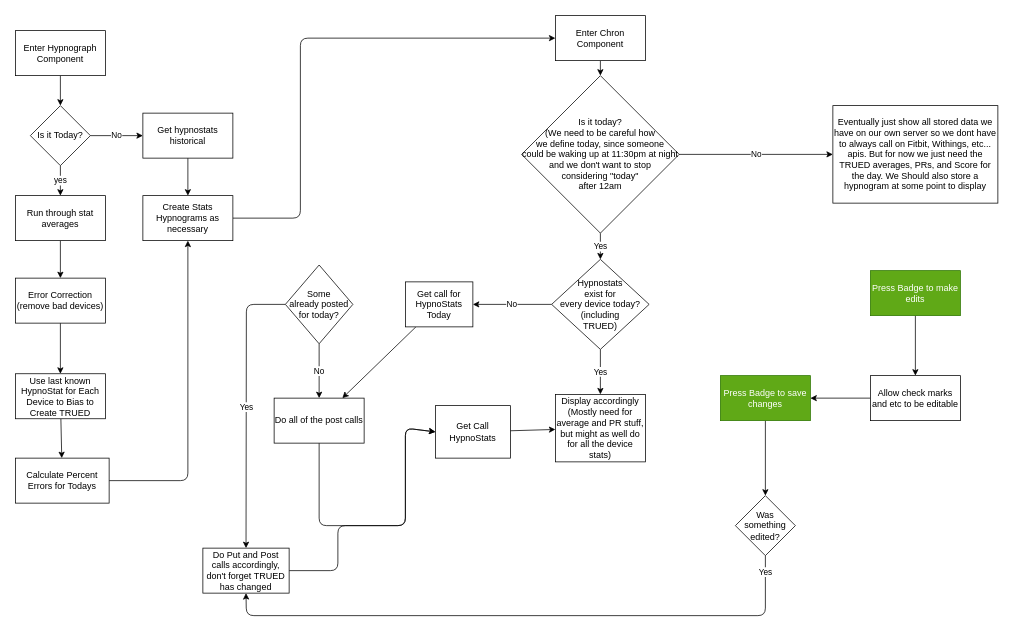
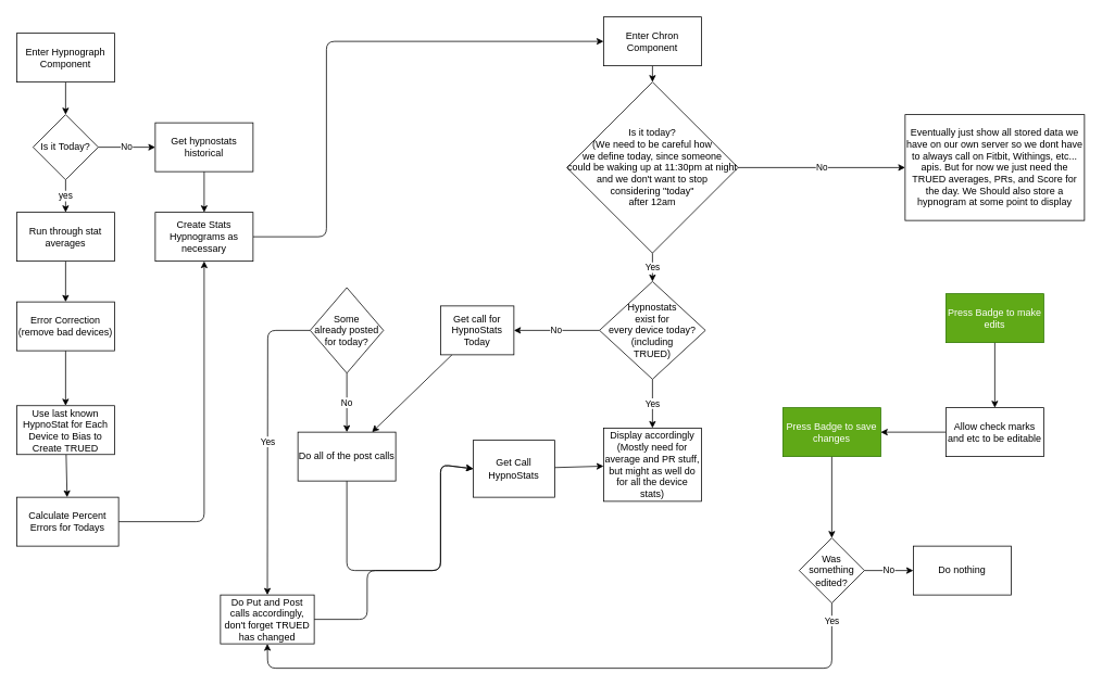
  <mxCell id="0" />
  <mxCell id="1" parent="0" />
  <mxCell id="2" value="" style="edgeStyle=none;html=1;" edge="1" parent="1" source="3" target="6"><mxGeometry relative="1" as="geometry" /></mxCell>
  <mxCell id="3" value="Enter Chron Component" style="whiteSpace=wrap;html=1;" vertex="1" parent="1"><mxGeometry x="740" width="120" height="60" as="geometry" y="20" /></mxCell>
  <mxCell id="4" value="No" style="edgeStyle=none;html=1;entryX=0;entryY=0.5;entryDx=0;entryDy=0;entryPerimeter=0;" edge="1" parent="1" source="6" target="22"><mxGeometry relative="1" as="geometry"><mxPoint x="1050" y="205" as="targetPoint" /></mxGeometry></mxCell>
  <mxCell id="5" value="Yes" style="edgeStyle=none;html=1;" edge="1" parent="1" source="6" target="9"><mxGeometry relative="1" as="geometry" /></mxCell>
  <mxCell id="6" value="Is it today?&lt;br&gt;(We need to be careful how&lt;br&gt;we define today, since someone&lt;br&gt;could be waking up at 11:30pm at night and we don't want to stop&lt;br&gt;considering &quot;today&quot;&lt;br&gt;after 12am" style="rhombus;whiteSpace=wrap;html=1;" vertex="1" parent="1"><mxGeometry x="695" y="100" width="210" height="210" as="geometry" /></mxCell>
  <mxCell id="7" value="Yes" style="edgeStyle=none;html=1;entryX=0.5;entryY=0;entryDx=0;entryDy=0;" edge="1" parent="1" source="9" target="10"><mxGeometry relative="1" as="geometry"><mxPoint x="800" y="520" as="targetPoint" /></mxGeometry></mxCell>
  <mxCell id="8" value="No" style="edgeStyle=none;html=1;" edge="1" parent="1" source="9" target="19"><mxGeometry relative="1" as="geometry" /></mxCell>
  <mxCell id="9" value="Hypnostats&lt;br&gt;exist for&lt;br&gt;every device today? (including&lt;br&gt;TRUED)" style="rhombus;whiteSpace=wrap;html=1;" vertex="1" parent="1"><mxGeometry x="735" y="345" width="130" height="120" as="geometry" /></mxCell>
  <mxCell id="10" value="Display accordingly&lt;br&gt;(Mostly need for average and PR stuff, but might as well do for all the device stats)" style="whiteSpace=wrap;html=1;" vertex="1" parent="1"><mxGeometry x="740" y="525" width="120" height="90" as="geometry" /></mxCell>
  <mxCell id="11" value="Yes" style="edgeStyle=none;html=1;" edge="1" parent="1" source="13" target="15"><mxGeometry relative="1" as="geometry"><Array as="points"><mxPoint x="328" y="405" /></Array></mxGeometry></mxCell>
  <mxCell id="12" value="No" style="edgeStyle=none;html=1;entryX=0.5;entryY=0;entryDx=0;entryDy=0;" edge="1" parent="1" source="13" target="17"><mxGeometry relative="1" as="geometry"><mxPoint x="320" y="405" as="targetPoint" /></mxGeometry></mxCell>
  <mxCell id="13" value="Some&lt;br&gt;already posted for today?" style="rhombus;whiteSpace=wrap;html=1;" vertex="1" parent="1"><mxGeometry x="380" y="352.5" width="90" height="105" as="geometry" /></mxCell>
  <mxCell id="14" value="" style="edgeStyle=none;html=1;entryX=0;entryY=0.5;entryDx=0;entryDy=0;exitX=1;exitY=0.5;exitDx=0;exitDy=0;" edge="1" parent="1" source="15" target="21"><mxGeometry relative="1" as="geometry"><mxPoint x="720" y="700" as="targetPoint" /><Array as="points"><mxPoint x="450" y="760" /><mxPoint x="450" y="700" /><mxPoint x="540" y="700" /><mxPoint x="540" y="570" /></Array></mxGeometry></mxCell>
  <mxCell id="15" value="Do Put and Post calls accordingly, don't forget TRUED has changed" style="whiteSpace=wrap;html=1;" vertex="1" parent="1"><mxGeometry x="270" y="730" width="115" height="60" as="geometry" /></mxCell>
  <mxCell id="16" value="" style="edgeStyle=none;html=1;entryX=0;entryY=0.5;entryDx=0;entryDy=0;" edge="1" parent="1" source="17" target="21"><mxGeometry relative="1" as="geometry"><mxPoint x="720" y="700" as="targetPoint" /><Array as="points"><mxPoint x="425" y="700" /><mxPoint x="540" y="700" /><mxPoint x="540" y="570" /></Array></mxGeometry></mxCell>
  <mxCell id="17" value="Do all of the post calls" style="whiteSpace=wrap;html=1;" vertex="1" parent="1"><mxGeometry x="365" y="530" width="120" height="60" as="geometry" /></mxCell>
  <mxCell id="18" value="" style="edgeStyle=none;html=1;" edge="1" parent="1" source="19" target="17"><mxGeometry relative="1" as="geometry" /></mxCell>
  <mxCell id="19" value="Get call for HypnoStats Today" style="whiteSpace=wrap;html=1;" vertex="1" parent="1"><mxGeometry x="540" y="375" width="90" height="60" as="geometry" /></mxCell>
  <mxCell id="20" value="" style="edgeStyle=none;html=1;" edge="1" parent="1" source="21" target="10"><mxGeometry relative="1" as="geometry" /></mxCell>
  <mxCell id="21" value="Get Call HypnoStats" style="whiteSpace=wrap;html=1;" vertex="1" parent="1"><mxGeometry x="580" y="540" width="100" height="70" as="geometry" /></mxCell>
  <mxCell id="22" value="Eventually just show all stored data we have on our own server so we dont have to always call on Fitbit, Withings, etc... apis. But for now we just need the TRUED averages, PRs, and Score for the day. We Should also store a hypnogram at some point to display" style="whiteSpace=wrap;html=1;" vertex="1" parent="1"><mxGeometry x="1110" y="140" width="220" height="130" as="geometry" /></mxCell>
  <mxCell id="23" value="" style="edgeStyle=none;html=1;" edge="1" parent="1" source="24" target="26"><mxGeometry relative="1" as="geometry" /></mxCell>
  <mxCell id="24" value="Press Badge to make edits" style="whiteSpace=wrap;html=1;fillColor=#60a917;strokeColor=#2D7600;fontColor=#ffffff;" vertex="1" parent="1"><mxGeometry x="1160" y="360" width="120" height="60" as="geometry" /></mxCell>
  <mxCell id="25" value="" style="edgeStyle=none;html=1;" edge="1" parent="1" source="26" target="28"><mxGeometry relative="1" as="geometry" /></mxCell>
  <mxCell id="26" value="Allow check marks and etc to be editable" style="whiteSpace=wrap;html=1;" vertex="1" parent="1"><mxGeometry x="1160" y="500" width="120" height="60" as="geometry" /></mxCell>
  <mxCell id="27" value="" style="edgeStyle=none;html=1;" edge="1" parent="1" source="28" target="31"><mxGeometry relative="1" as="geometry" /></mxCell>
  <mxCell id="28" value="Press Badge to save changes" style="whiteSpace=wrap;html=1;fillColor=#60a917;strokeColor=#2D7600;fontColor=#ffffff;" vertex="1" parent="1"><mxGeometry x="960" y="500" width="120" height="60" as="geometry" /></mxCell>
+ <mxCell id="29" value="No" style="edgeStyle=none;html=1;" edge="1" parent="1" source="31" target="32"><mxGeometry relative="1" as="geometry" /></mxCell>
  <mxCell id="30" value="Yes" style="edgeStyle=none;html=1;entryX=0.5;entryY=1;entryDx=0;entryDy=0;" edge="1" parent="1" source="31" target="15"><mxGeometry x="-0.946" relative="1" as="geometry"><mxPoint x="1020" y="830" as="targetPoint" /><Array as="points"><mxPoint x="1020" y="820" /><mxPoint x="328" y="820" /></Array><mxPoint as="offset" /></mxGeometry></mxCell>
  <mxCell id="31" value="Was something edited?" style="rhombus;whiteSpace=wrap;html=1;" vertex="1" parent="1"><mxGeometry x="980" y="660" width="80" height="80" as="geometry" /></mxCell>
+ <mxCell id="32" value="Do nothing" style="whiteSpace=wrap;html=1;" vertex="1" parent="1"><mxGeometry x="1120" y="670" width="120" height="60" as="geometry" /></mxCell>
  <mxCell id="33" value="" style="edgeStyle=none;html=1;" edge="1" parent="1" source="34" target="36"><mxGeometry relative="1" as="geometry" /></mxCell>
  <mxCell id="34" value="Run through stat averages" style="whiteSpace=wrap;html=1;" vertex="1" parent="1"><mxGeometry x="20" y="260" width="120" height="60" as="geometry" /></mxCell>
  <mxCell id="35" value="" style="edgeStyle=none;html=1;" edge="1" parent="1" source="36" target="38"><mxGeometry relative="1" as="geometry" /></mxCell>
  <mxCell id="36" value="Error Correction (remove bad devices)" style="whiteSpace=wrap;html=1;" vertex="1" parent="1"><mxGeometry x="20" y="370" width="120" height="60" as="geometry" /></mxCell>
  <mxCell id="37" value="" style="edgeStyle=none;html=1;" edge="1" parent="1" source="38" target="40"><mxGeometry relative="1" as="geometry" /></mxCell>
  <mxCell id="38" value="Use last known HypnoStat for Each Device to Bias to Create TRUED" style="whiteSpace=wrap;html=1;" vertex="1" parent="1"><mxGeometry x="20" y="497.5" width="120" height="60" as="geometry" /></mxCell>
  <mxCell id="39" value="" style="edgeStyle=none;html=1;" edge="1" parent="1" source="40"><mxGeometry relative="1" as="geometry"><mxPoint x="250" y="320" as="targetPoint" /><Array as="points"><mxPoint x="250" y="640" /></Array></mxGeometry></mxCell>
  <mxCell id="40" value="Calculate Percent Errors for Todays" style="whiteSpace=wrap;html=1;" vertex="1" parent="1"><mxGeometry x="20" y="610" width="125" height="60" as="geometry" /></mxCell>
  <mxCell id="41" value="" style="edgeStyle=none;html=1;" edge="1" parent="1" source="42" target="45"><mxGeometry relative="1" as="geometry" /></mxCell>
  <mxCell id="42" value="Enter Hypnograph&lt;br&gt;Component" style="whiteSpace=wrap;html=1;" vertex="1" parent="1"><mxGeometry x="20" y="40" width="120" height="60" as="geometry" /></mxCell>
  <mxCell id="43" value="yes" style="edgeStyle=none;html=1;" edge="1" parent="1" source="45" target="34"><mxGeometry relative="1" as="geometry" /></mxCell>
  <mxCell id="44" value="No" style="edgeStyle=none;html=1;" edge="1" parent="1" source="45" target="47"><mxGeometry relative="1" as="geometry" /></mxCell>
  <mxCell id="45" value="Is it Today?" style="rhombus;whiteSpace=wrap;html=1;" vertex="1" parent="1"><mxGeometry x="40" y="140" width="80" height="80" as="geometry" /></mxCell>
  <mxCell id="46" value="" style="edgeStyle=none;html=1;" edge="1" parent="1" source="47" target="49"><mxGeometry relative="1" as="geometry" /></mxCell>
  <mxCell id="47" value="Get hypnostats historical" style="whiteSpace=wrap;html=1;" vertex="1" parent="1"><mxGeometry x="190" y="150" width="120" height="60" as="geometry" /></mxCell>
  <mxCell id="48" value="" style="edgeStyle=none;html=1;entryX=0;entryY=0.5;entryDx=0;entryDy=0;" edge="1" parent="1" source="49" target="3"><mxGeometry relative="1" as="geometry"><mxPoint x="390" y="290" as="targetPoint" /><Array as="points"><mxPoint x="400" y="290" /><mxPoint x="400" y="50" /></Array></mxGeometry></mxCell>
  <mxCell id="49" value="Create Stats Hypnograms as necessary" style="whiteSpace=wrap;html=1;" vertex="1" parent="1"><mxGeometry x="190" y="260" width="120" height="60" as="geometry" /></mxCell>
